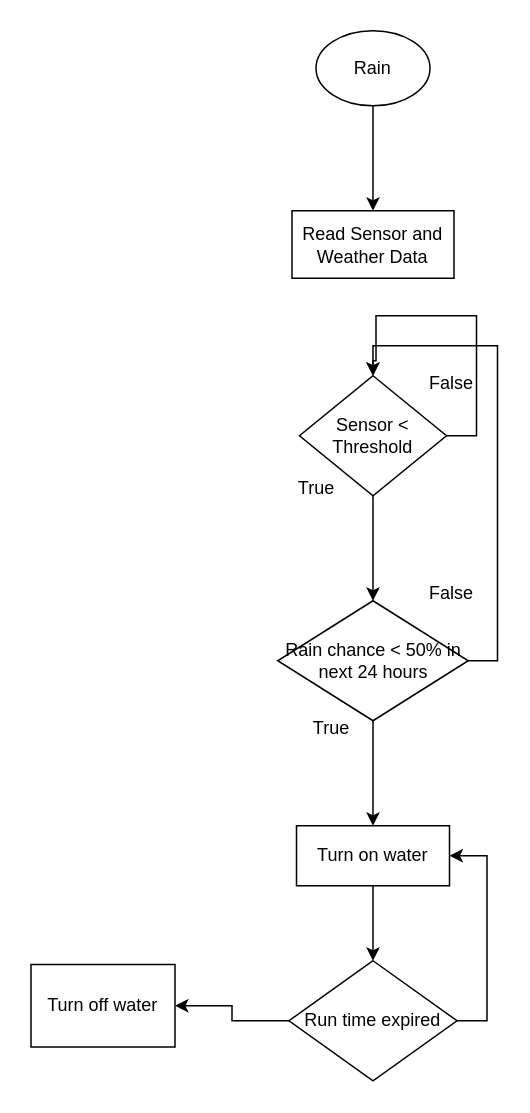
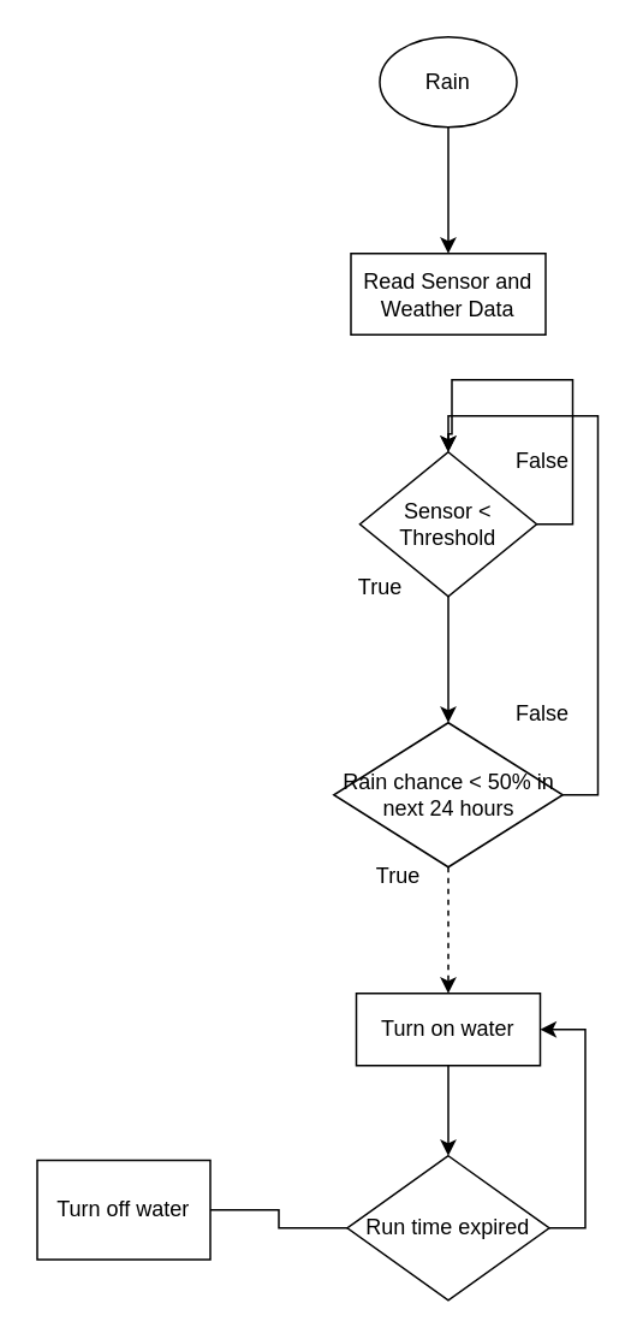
  <mxCell id="0" />
  <mxCell id="1" parent="0" />
  <mxCell id="2" value="" style="edgeStyle=orthogonalEdgeStyle;rounded=0;orthogonalLoop=1;jettySize=auto;html=1;" edge="1" parent="1" source="3" target="4"><mxGeometry relative="1" as="geometry" /></mxCell>
  <mxCell id="3" value="Rain" style="ellipse;whiteSpace=wrap;html=1;" vertex="1" parent="1"><mxGeometry x="210" y="20" width="76" height="50" as="geometry" /></mxCell>
  <mxCell id="4" value="Read Sensor and Weather Data" style="whiteSpace=wrap;html=1;" vertex="1" parent="1"><mxGeometry x="194" y="140" width="108" height="45" as="geometry" /></mxCell>
  <mxCell id="5" style="edgeStyle=orthogonalEdgeStyle;rounded=0;orthogonalLoop=1;jettySize=auto;html=1;entryX=0.5;entryY=0;entryDx=0;entryDy=0;" edge="1" parent="1" source="7" target="18"><mxGeometry relative="1" as="geometry" /></mxCell>
  <mxCell id="6" style="edgeStyle=orthogonalEdgeStyle;rounded=0;orthogonalLoop=1;jettySize=auto;html=1;exitX=1;exitY=0.5;exitDx=0;exitDy=0;entryX=0.5;entryY=0;entryDx=0;entryDy=0;" edge="1" parent="1" source="7" target="7"><mxGeometry relative="1" as="geometry"><mxPoint x="250" y="240" as="targetPoint" /><Array as="points"><mxPoint x="317" y="290" /><mxPoint x="317" y="210" /><mxPoint x="250" y="210" /><mxPoint x="250" y="240" /><mxPoint x="248" y="240" /></Array></mxGeometry></mxCell>
  <mxCell id="7" value="Sensor &amp;lt; Threshold" style="rhombus;whiteSpace=wrap;html=1;" vertex="1" parent="1"><mxGeometry x="199" y="250" width="98" height="80" as="geometry" /></mxCell>
  <mxCell id="8" style="edgeStyle=orthogonalEdgeStyle;rounded=0;orthogonalLoop=1;jettySize=auto;html=1;entryX=0.5;entryY=0;entryDx=0;entryDy=0;" edge="1" parent="1" source="9" target="12"><mxGeometry relative="1" as="geometry" /></mxCell>
  <mxCell id="9" value="Turn on water" style="whiteSpace=wrap;html=1;" vertex="1" parent="1"><mxGeometry x="197" y="550" width="102" height="40" as="geometry" /></mxCell>
- <mxCell id="10" style="edgeStyle=orthogonalEdgeStyle;rounded=0;orthogonalLoop=1;jettySize=auto;html=1;entryX=1;entryY=0.5;entryDx=0;entryDy=0;" edge="1" parent="1" source="12" target="13"><mxGeometry relative="1" as="geometry" /></mxCell>
+ <mxCell id="10" style="edgeStyle=orthogonalEdgeStyle;rounded=0;orthogonalLoop=1;jettySize=auto;html=1;entryX=1;entryY=0.5;entryDx=0;entryDy=0;endArrow=none;" edge="1" parent="1" source="12" target="13"><mxGeometry relative="1" as="geometry" /></mxCell>
  <mxCell id="11" style="edgeStyle=orthogonalEdgeStyle;rounded=0;orthogonalLoop=1;jettySize=auto;html=1;exitX=1;exitY=0.5;exitDx=0;exitDy=0;entryX=1;entryY=0.5;entryDx=0;entryDy=0;" edge="1" parent="1" source="12" target="9"><mxGeometry relative="1" as="geometry" /></mxCell>
  <mxCell id="12" value="Run time expired" style="rhombus;whiteSpace=wrap;html=1;" vertex="1" parent="1"><mxGeometry x="192" y="640" width="112" height="80" as="geometry" /></mxCell>
  <mxCell id="13" value="Turn off water" style="whiteSpace=wrap;html=1;" vertex="1" parent="1"><mxGeometry x="20" y="642.5" width="96" height="55" as="geometry" /></mxCell>
  <mxCell id="14" value="False" style="text;strokeColor=none;fillColor=none;html=1;fontSize=12;fontStyle=0;verticalAlign=middle;align=center;" vertex="1" parent="1"><mxGeometry x="270" y="240" width="60" height="30" as="geometry" /></mxCell>
  <mxCell id="15" value="True" style="text;strokeColor=none;fillColor=none;html=1;fontSize=12;fontStyle=0;verticalAlign=middle;align=center;" vertex="1" parent="1"><mxGeometry x="180" y="310" width="60" height="30" as="geometry" /></mxCell>
- <mxCell id="16" style="edgeStyle=orthogonalEdgeStyle;rounded=0;orthogonalLoop=1;jettySize=auto;html=1;entryX=0.5;entryY=0;entryDx=0;entryDy=0;" edge="1" parent="1" source="18" target="9"><mxGeometry relative="1" as="geometry" /></mxCell>
+ <mxCell id="16" style="edgeStyle=orthogonalEdgeStyle;rounded=0;orthogonalLoop=1;jettySize=auto;html=1;entryX=0.5;entryY=0;entryDx=0;entryDy=0;dashed=1;" edge="1" parent="1" source="18" target="9"><mxGeometry relative="1" as="geometry" /></mxCell>
  <mxCell id="17" style="edgeStyle=orthogonalEdgeStyle;rounded=0;orthogonalLoop=1;jettySize=auto;html=1;exitX=1;exitY=0.5;exitDx=0;exitDy=0;entryX=0.5;entryY=0;entryDx=0;entryDy=0;" edge="1" parent="1" source="18" target="7"><mxGeometry relative="1" as="geometry"><Array as="points"><mxPoint x="331" y="440" /><mxPoint x="331" y="230" /><mxPoint x="248" y="230" /></Array></mxGeometry></mxCell>
  <mxCell id="18" value="Rain chance &amp;lt; 50% in next 24 hours" style="rhombus;whiteSpace=wrap;html=1;" vertex="1" parent="1"><mxGeometry x="184.5" y="400" width="127" height="80" as="geometry" /></mxCell>
  <mxCell id="19" value="True" style="text;strokeColor=none;fillColor=none;html=1;fontSize=12;fontStyle=0;verticalAlign=middle;align=center;" vertex="1" parent="1"><mxGeometry x="190" y="470" width="60" height="30" as="geometry" /></mxCell>
  <mxCell id="20" value="False" style="text;strokeColor=none;fillColor=none;html=1;fontSize=12;fontStyle=0;verticalAlign=middle;align=center;" vertex="1" parent="1"><mxGeometry x="270" y="380" width="60" height="30" as="geometry" /></mxCell>
